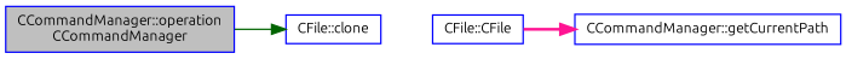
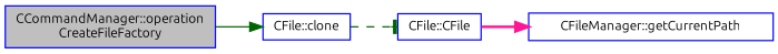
  digraph {
    fontname=Ubuntu
    rankdir=LR
    node [color=blue fillcolor=white fontname=Ubuntu fontsize=10 shape=record style=filled]
    edge [arrowhead=normal color=darkgreen fontname=Ubuntu fontsize=10 labelfontname=Helvetica labelfontsize=10]
-   n1 [fillcolor=grey75 fontcolor=black height=0.2 label="CCommandManager::operation\lCCommandManager" width=0.4]
+   n1 [fillcolor=grey75 fontcolor=black height=0.2 label="CCommandManager::operation\lCreateFileFactory" width=0.4]
    n2 [height=0.2 label="CFile::clone" width=0.4]
    n3 [height=0.2 label="CFile::CFile" width=0.4]
-   n4 [height=0.2 label="CCommandManager::getCurrentPath" width=0.4]
+   n4 [height=0.2 label="CFileManager::getCurrentPath" width=0.4]
    n1 -> n2 [style=solid]
+   n2 -> n3 [arrowhead=tee style=dashed]
    n3 -> n4 [color=deeppink style=bold]
  }
